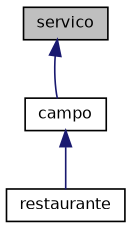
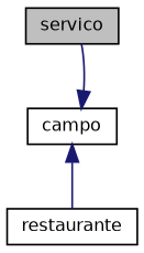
  digraph {
    node [color=black fillcolor=white fontname=Helvetica fontsize=10 shape=record style=filled]
    edge [color=midnightblue dir=back fontname=Helvetica fontsize=10 labelfontname=Helvetica labelfontsize=10 style=solid]
    n1 [fillcolor=grey75 fontcolor=black height=0.2 label=servico width=0.4]
    n2 [height=0.2 label=campo width=0.4]
    n3 [height=0.2 label=restaurante width=0.4]
-   n1 -> n2
+   n2 -> n1
    n2 -> n3
  }
